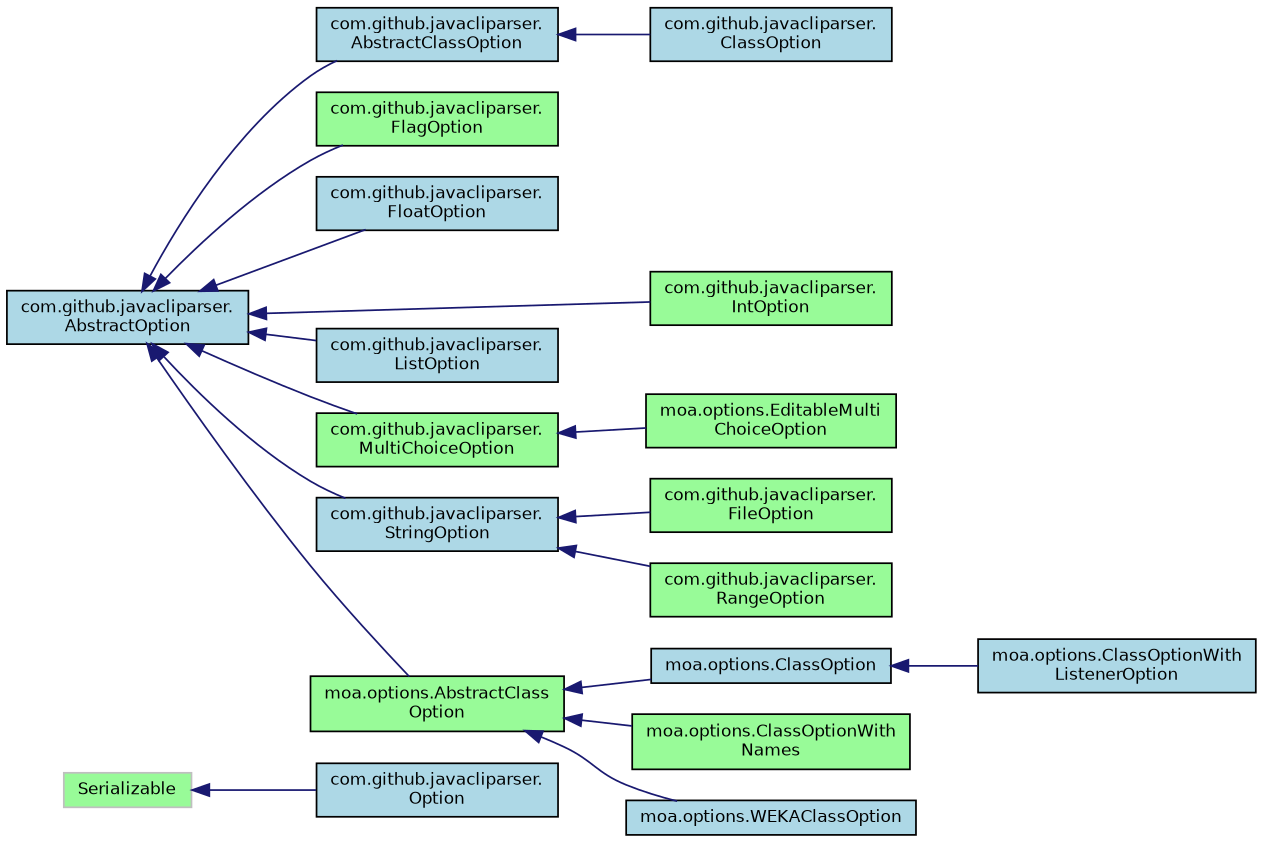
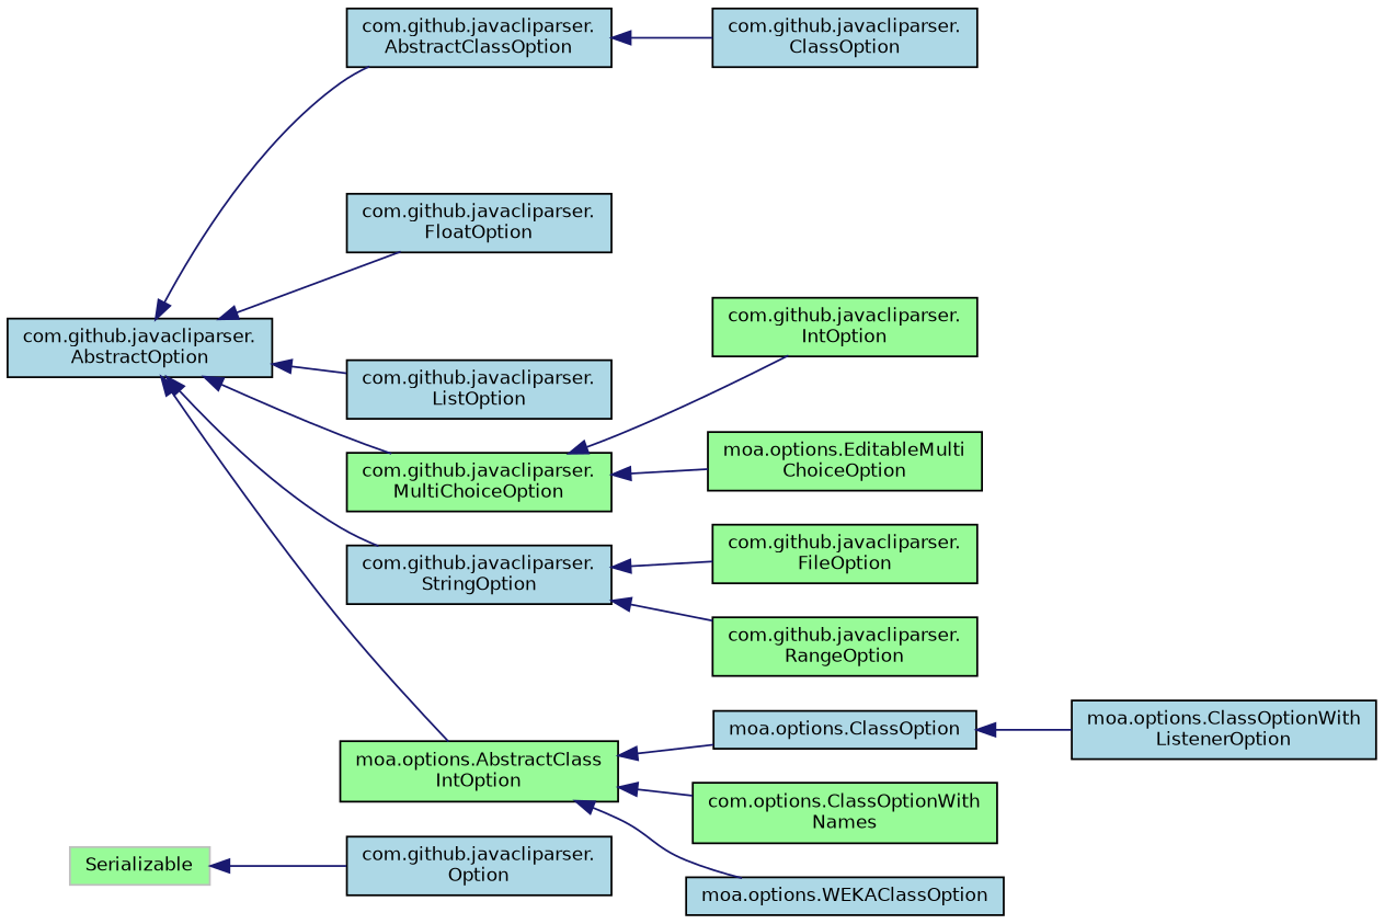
  digraph {
    rankdir=LR
    node [color=black fillcolor=lightblue fontname=Helvetica fontsize=10 shape=record style=filled]
    edge [color=midnightblue dir=back fontname=Helvetica fontsize=10 labelfontname=Helvetica labelfontsize=10 style=solid]
    n1 [fontcolor=black height=0.2 label="com.github.javacliparser.\lOption" width=0.4]
    n2 [height=0.2 label="com.github.javacliparser.\lAbstractOption" width=0.4]
    n3 [height=0.2 label="com.github.javacliparser.\lAbstractClassOption" width=0.4]
-   n4 [fillcolor=palegreen height=0.2 label="com.github.javacliparser.\lFlagOption" width=0.4]
    n5 [height=0.2 label="com.github.javacliparser.\lFloatOption" width=0.4]
    n6 [fillcolor=palegreen height=0.2 label="com.github.javacliparser.\lIntOption" width=0.4]
    n7 [height=0.2 label="com.github.javacliparser.\lListOption" width=0.4]
    n8 [fillcolor=palegreen height=0.2 label="com.github.javacliparser.\lMultiChoiceOption" width=0.4]
    n9 [height=0.2 label="com.github.javacliparser.\lStringOption" width=0.4]
-   n10 [fillcolor=palegreen height=0.2 label="moa.options.AbstractClass\lOption" width=0.4]
+   n10 [fillcolor=palegreen height=0.2 label="moa.options.AbstractClass\lIntOption" width=0.4]
    n11 [color=grey75 fillcolor=palegreen height=0.2 label=Serializable width=0.4]
    n12 [height=0.2 label="com.github.javacliparser.\lClassOption" width=0.4]
    n13 [fillcolor=palegreen height=0.2 label="moa.options.EditableMulti\lChoiceOption" width=0.4]
    n14 [fillcolor=palegreen height=0.2 label="com.github.javacliparser.\lFileOption" width=0.4]
    n15 [fillcolor=palegreen height=0.2 label="com.github.javacliparser.\lRangeOption" width=0.4]
    n16 [height=0.2 label="moa.options.ClassOption" width=0.4]
-   n17 [fillcolor=palegreen height=0.2 label="moa.options.ClassOptionWith\lNames" width=0.4]
+   n17 [fillcolor=palegreen height=0.2 label="com.options.ClassOptionWith\lNames" width=0.4]
    n18 [height=0.2 label="moa.options.WEKAClassOption" width=0.4]
    n19 [height=0.2 label="moa.options.ClassOptionWith\lListenerOption" width=0.4]
    n2 -> n3
-   n2 -> n4
    n2 -> n5
-   n2 -> n6
+   n8 -> n6
    n2 -> n7
    n2 -> n8
    n2 -> n9
    n2 -> n10
    n3 -> n12
    n8 -> n13
    n9 -> n14
    n9 -> n15
    n10 -> n16
    n10 -> n17
    n10 -> n18
    n11 -> n1
    n16 -> n19
  }
